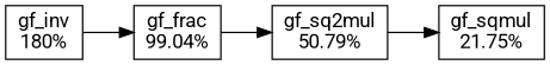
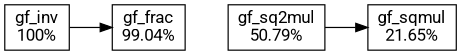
  digraph {
    fontname=Roboto
    rankdir=LR
    node [fontname=Roboto shape=box]
    edge [fontname=Roboto]
-   n1 [label="gf_inv\n180%"]
+   n1 [label="gf_inv\n100%"]
    n2 [label="gf_frac\n99.04%"]
-   n3 [label="gf_sqmul\n21.75%"]
+   n3 [label="gf_sqmul\n21.65%"]
    n4 [label="gf_sq2mul\n50.79%"]
    subgraph sub_1 {
      n1
      n2
      n3
      n4
    }
    n1 -> n2
-   n2 -> n4
    n4 -> n3
  }
